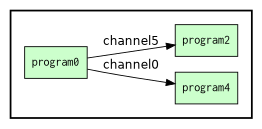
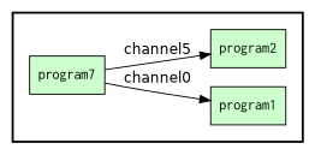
  digraph {
    rankdir=LR
    node [fillcolor="#CCFFCC" fontname=Courier peripheries=1 shape=box style=filled]
    edge [fontname=Helvetica]
-   program0
-   program1 [label=program4]
+   program0 [label=program7]
+   program1
    program2
    subgraph cluster_1 {
      color=black
      penwidth=2
      subgraph cluster_2 {
        color=black
        penwidth=0
        program0
        program1
        program2
      }
    }
    program0 -> program1 [label=channel0]
    program0 -> program2 [label=channel5]
  }
